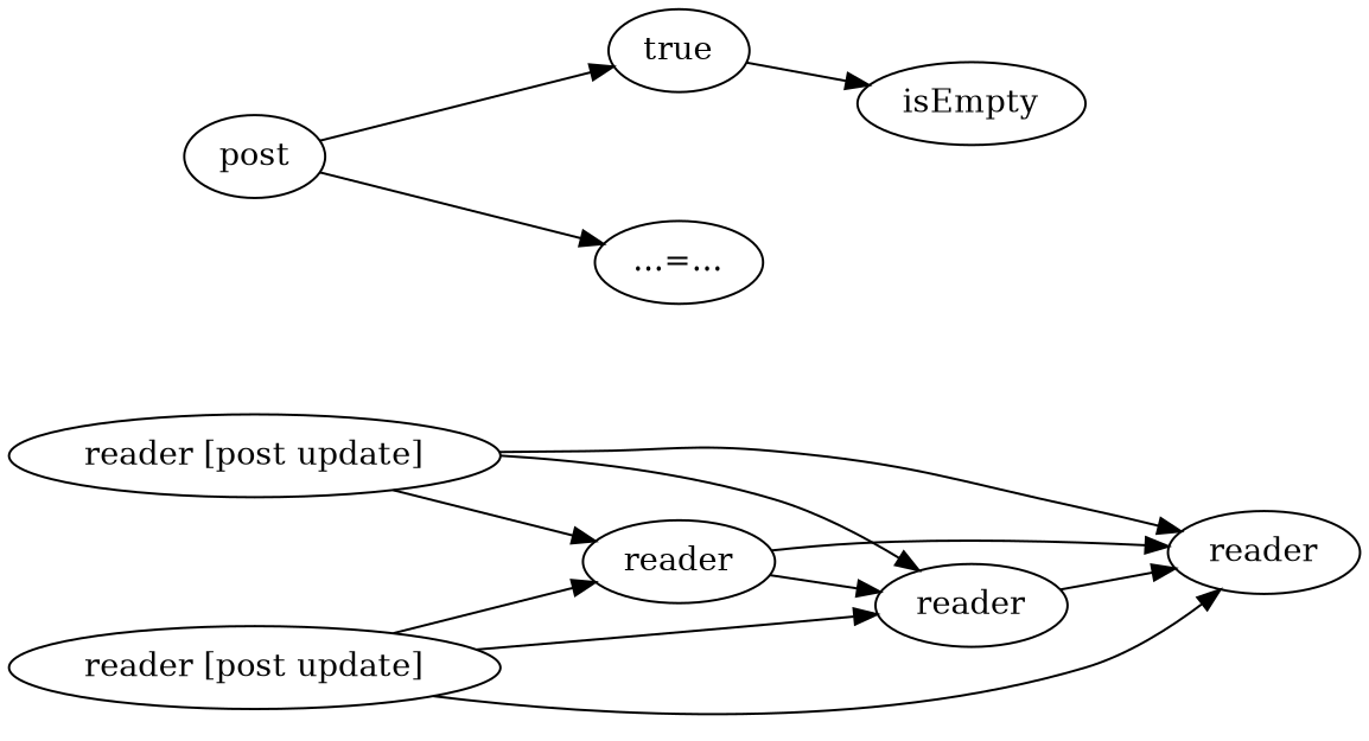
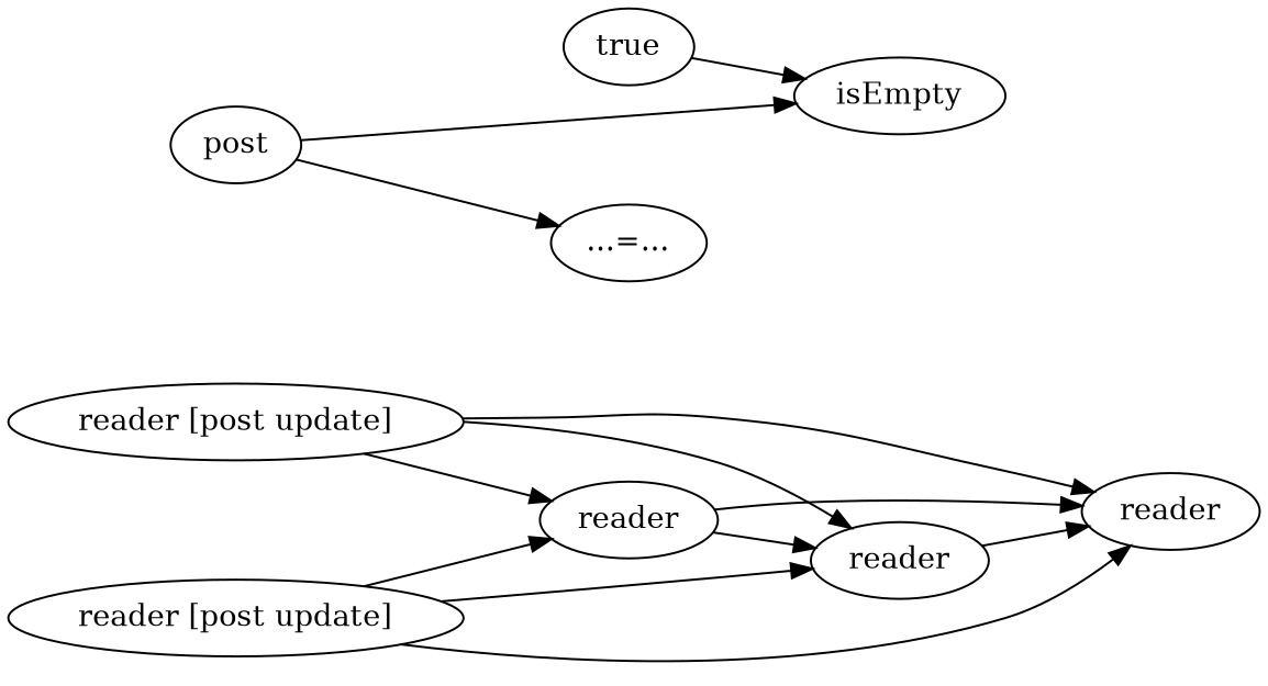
  digraph {
    compound=true
    fontname="DejaVu Serif"
    rankdir=LR
    node [fontname="DejaVu Serif"]
    edge [fontname="DejaVu Serif"]
    n1 [label=reader]
    n2 [label=reader]
    n3 [label=reader]
    n4 [label="reader [post update]"]
    n5 [label="reader [post update]"]
    n6 [label=true]
    n7 [label=isEmpty]
    n8 [label=post]
    n9 [label="...=..."]
    n1 -> n2
    n1 -> n3
    n2 -> n3
    n4 -> n1
    n4 -> n2
    n4 -> n3
    n5 -> n1
    n5 -> n2
    n5 -> n3
    n6 -> n7
-   n8 -> n6
+   n8 -> n7
    n8 -> n9
  }
